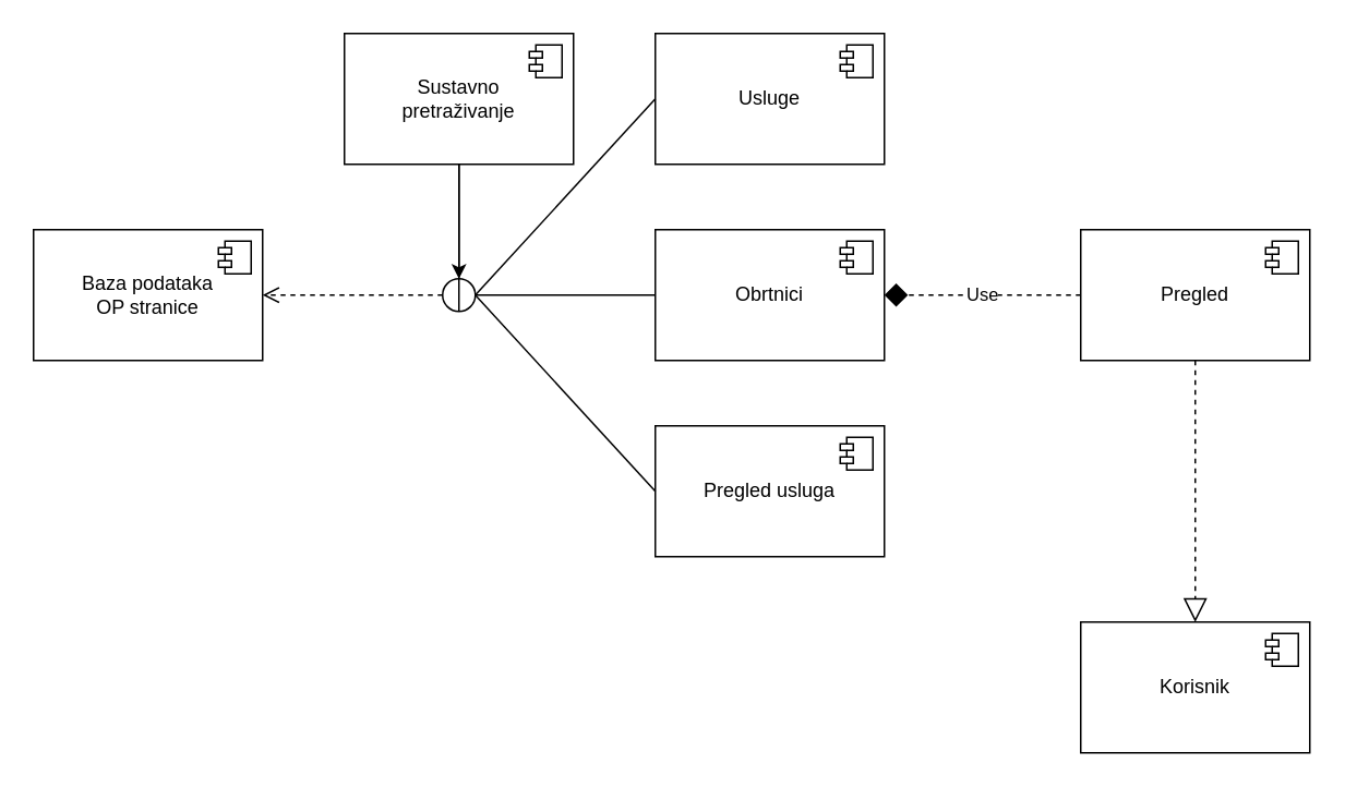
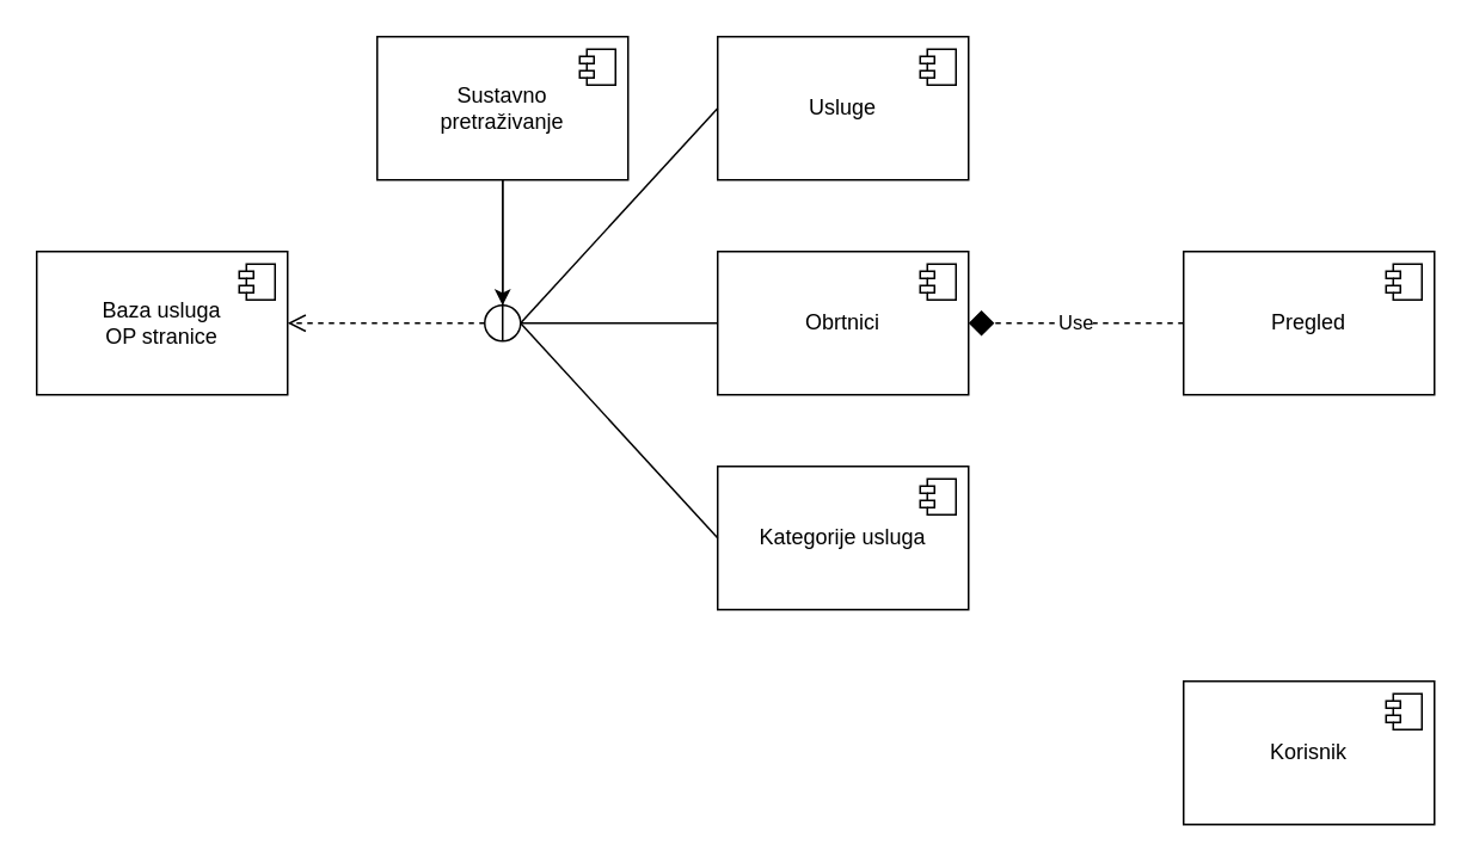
  <mxCell id="0" />
  <mxCell id="1" parent="0" />
- <mxCell id="2" value="&lt;div&gt;Baza podataka&lt;/div&gt;&lt;div&gt;OP stranice&lt;br&gt;&lt;/div&gt;" style="html=1;dropTarget=0;whiteSpace=wrap;" vertex="1" parent="1"><mxGeometry x="20" y="140" width="140" height="80" as="geometry" /></mxCell>
+ <mxCell id="2" value="&lt;div&gt;Baza usluga&lt;/div&gt;&lt;div&gt;OP stranice&lt;br&gt;&lt;/div&gt;" style="html=1;dropTarget=0;whiteSpace=wrap;" vertex="1" parent="1"><mxGeometry x="20" y="140" width="140" height="80" as="geometry" /></mxCell>
  <mxCell id="3" value="" style="shape=module;jettyWidth=8;jettyHeight=4;" vertex="1" parent="2"><mxGeometry x="1" width="20" height="20" relative="1" as="geometry"><mxPoint x="-27" y="7" as="offset" /></mxGeometry></mxCell>
  <mxCell id="4" value="" style="ellipse;whiteSpace=wrap;html=1;aspect=fixed;" vertex="1" parent="1"><mxGeometry x="270" y="170" width="20" height="20" as="geometry" /></mxCell>
  <mxCell id="5" value="Obrtnici" style="html=1;dropTarget=0;whiteSpace=wrap;" vertex="1" parent="1"><mxGeometry x="400" y="140" width="140" height="80" as="geometry" /></mxCell>
  <mxCell id="6" value="" style="shape=module;jettyWidth=8;jettyHeight=4;" vertex="1" parent="5"><mxGeometry x="1" width="20" height="20" relative="1" as="geometry"><mxPoint x="-27" y="7" as="offset" /></mxGeometry></mxCell>
  <mxCell id="7" value="Usluge" style="html=1;dropTarget=0;whiteSpace=wrap;" vertex="1" parent="1"><mxGeometry x="400" y="20" width="140" height="80" as="geometry" /></mxCell>
  <mxCell id="8" value="" style="shape=module;jettyWidth=8;jettyHeight=4;" vertex="1" parent="7"><mxGeometry x="1" width="20" height="20" relative="1" as="geometry"><mxPoint x="-27" y="7" as="offset" /></mxGeometry></mxCell>
- <mxCell id="9" value="Pregled usluga" style="html=1;dropTarget=0;whiteSpace=wrap;" vertex="1" parent="1"><mxGeometry x="400" y="260" width="140" height="80" as="geometry" /></mxCell>
+ <mxCell id="9" value="Kategorije usluga" style="html=1;dropTarget=0;whiteSpace=wrap;" vertex="1" parent="1"><mxGeometry x="400" y="260" width="140" height="80" as="geometry" /></mxCell>
  <mxCell id="10" value="" style="shape=module;jettyWidth=8;jettyHeight=4;" vertex="1" parent="9"><mxGeometry x="1" width="20" height="20" relative="1" as="geometry"><mxPoint x="-27" y="7" as="offset" /></mxGeometry></mxCell>
  <mxCell id="11" value="" style="endArrow=none;html=1;rounded=0;entryX=0;entryY=0.5;entryDx=0;entryDy=0;exitX=1;exitY=0.5;exitDx=0;exitDy=0;" edge="1" parent="1" source="4" target="7"><mxGeometry width="50" height="50" relative="1" as="geometry"><mxPoint x="280" y="170" as="sourcePoint" /><mxPoint x="360" y="210" as="targetPoint" /><Array as="points" /></mxGeometry></mxCell>
  <mxCell id="12" value="" style="endArrow=none;html=1;rounded=0;entryX=0;entryY=0.5;entryDx=0;entryDy=0;exitX=1;exitY=0.5;exitDx=0;exitDy=0;" edge="1" parent="1" source="4" target="5"><mxGeometry width="50" height="50" relative="1" as="geometry"><mxPoint x="310" y="260" as="sourcePoint" /><mxPoint x="360" y="210" as="targetPoint" /></mxGeometry></mxCell>
  <mxCell id="13" value="" style="endArrow=none;html=1;rounded=0;exitX=0;exitY=0.5;exitDx=0;exitDy=0;entryX=1;entryY=0.5;entryDx=0;entryDy=0;" edge="1" parent="1" source="9" target="4"><mxGeometry width="50" height="50" relative="1" as="geometry"><mxPoint x="310" y="260" as="sourcePoint" /><mxPoint x="290" y="180" as="targetPoint" /></mxGeometry></mxCell>
  <mxCell id="14" value="" style="html=1;verticalAlign=bottom;endArrow=open;dashed=1;endSize=8;curved=0;rounded=0;entryX=1;entryY=0.5;entryDx=0;entryDy=0;exitX=0;exitY=0.5;exitDx=0;exitDy=0;" edge="1" parent="1" source="4" target="2"><mxGeometry relative="1" as="geometry"><mxPoint x="370" y="240" as="sourcePoint" /><mxPoint x="290" y="240" as="targetPoint" /></mxGeometry></mxCell>
  <mxCell id="15" value="" style="edgeStyle=orthogonalEdgeStyle;rounded=0;orthogonalLoop=1;jettySize=auto;html=1;" edge="1" parent="1" source="16" target="4"><mxGeometry relative="1" as="geometry" /></mxCell>
  <mxCell id="16" value="&lt;div&gt;Sustavno&lt;/div&gt;&lt;div&gt;pretraživanje&lt;br&gt;&lt;/div&gt;" style="html=1;dropTarget=0;whiteSpace=wrap;" vertex="1" parent="1"><mxGeometry x="210" y="20" width="140" height="80" as="geometry" /></mxCell>
  <mxCell id="17" value="" style="shape=module;jettyWidth=8;jettyHeight=4;" vertex="1" parent="16"><mxGeometry x="1" width="20" height="20" relative="1" as="geometry"><mxPoint x="-27" y="7" as="offset" /></mxGeometry></mxCell>
  <mxCell id="18" value="" style="endArrow=none;html=1;rounded=0;entryX=0.5;entryY=1;entryDx=0;entryDy=0;" edge="1" parent="1" target="4"><mxGeometry width="50" height="50" relative="1" as="geometry"><mxPoint x="280" y="100" as="sourcePoint" /><mxPoint x="360" y="160" as="targetPoint" /></mxGeometry></mxCell>
  <mxCell id="19" value="Pregled" style="html=1;dropTarget=0;whiteSpace=wrap;" vertex="1" parent="1"><mxGeometry x="660" y="140" width="140" height="80" as="geometry" /></mxCell>
  <mxCell id="20" value="" style="shape=module;jettyWidth=8;jettyHeight=4;" vertex="1" parent="19"><mxGeometry x="1" width="20" height="20" relative="1" as="geometry"><mxPoint x="-27" y="7" as="offset" /></mxGeometry></mxCell>
  <mxCell id="21" value="Use" style="endArrow=diamond;endSize=12;dashed=1;html=1;rounded=0;entryX=1;entryY=0.5;entryDx=0;entryDy=0;exitX=0;exitY=0.5;exitDx=0;exitDy=0;" edge="1" parent="1" source="19" target="5"><mxGeometry width="160" relative="1" as="geometry"><mxPoint x="670" y="190" as="sourcePoint" /><mxPoint x="550" y="70" as="targetPoint" /></mxGeometry></mxCell>
  <mxCell id="22" value="Korisnik" style="html=1;dropTarget=0;whiteSpace=wrap;" vertex="1" parent="1"><mxGeometry x="660" y="380" width="140" height="80" as="geometry" /></mxCell>
  <mxCell id="23" value="" style="shape=module;jettyWidth=8;jettyHeight=4;" vertex="1" parent="22"><mxGeometry x="1" width="20" height="20" relative="1" as="geometry"><mxPoint x="-27" y="7" as="offset" /></mxGeometry></mxCell>
- <mxCell id="24" value="" style="endArrow=block;dashed=1;endFill=0;endSize=12;html=1;rounded=0;exitX=0.5;exitY=1;exitDx=0;exitDy=0;entryX=0.5;entryY=0;entryDx=0;entryDy=0;" edge="1" parent="1" source="19" target="22"><mxGeometry width="160" relative="1" as="geometry"><mxPoint x="640" y="320" as="sourcePoint" /><mxPoint x="800" y="320" as="targetPoint" /></mxGeometry></mxCell>
